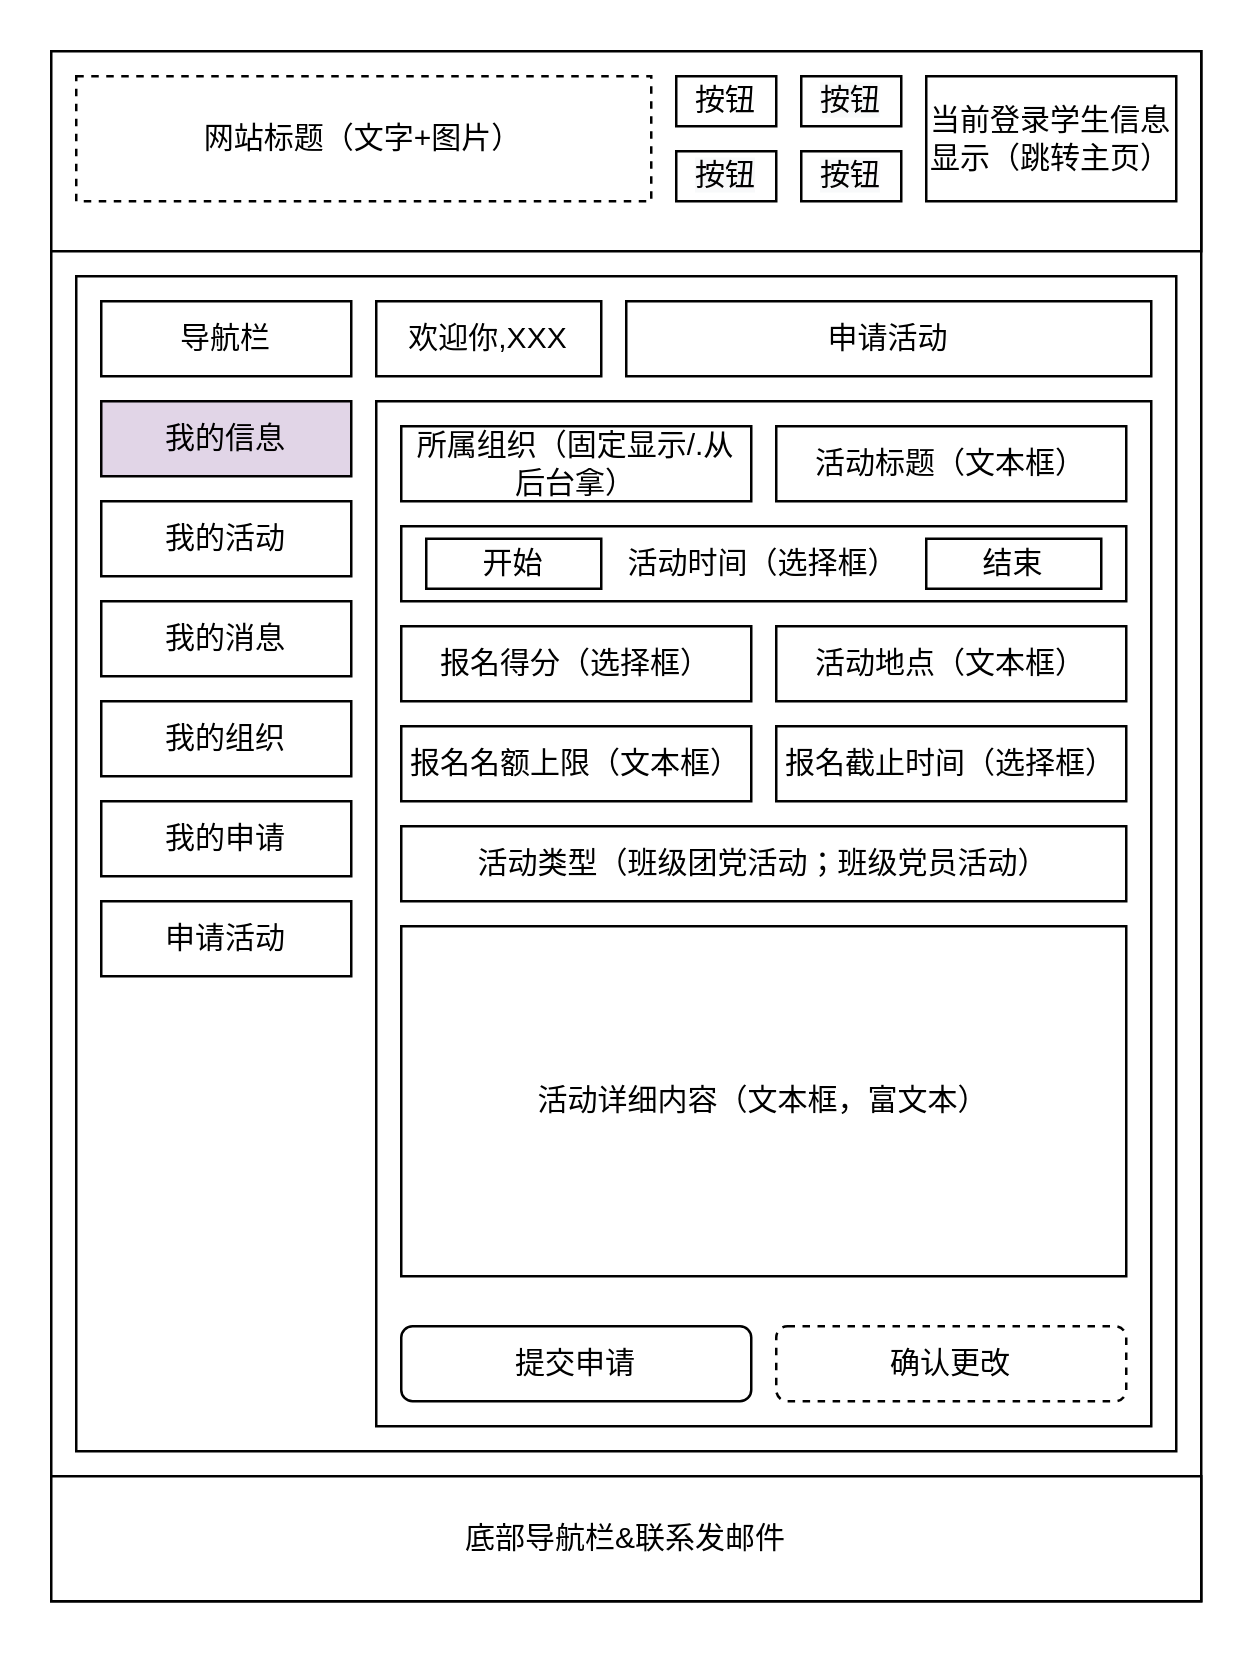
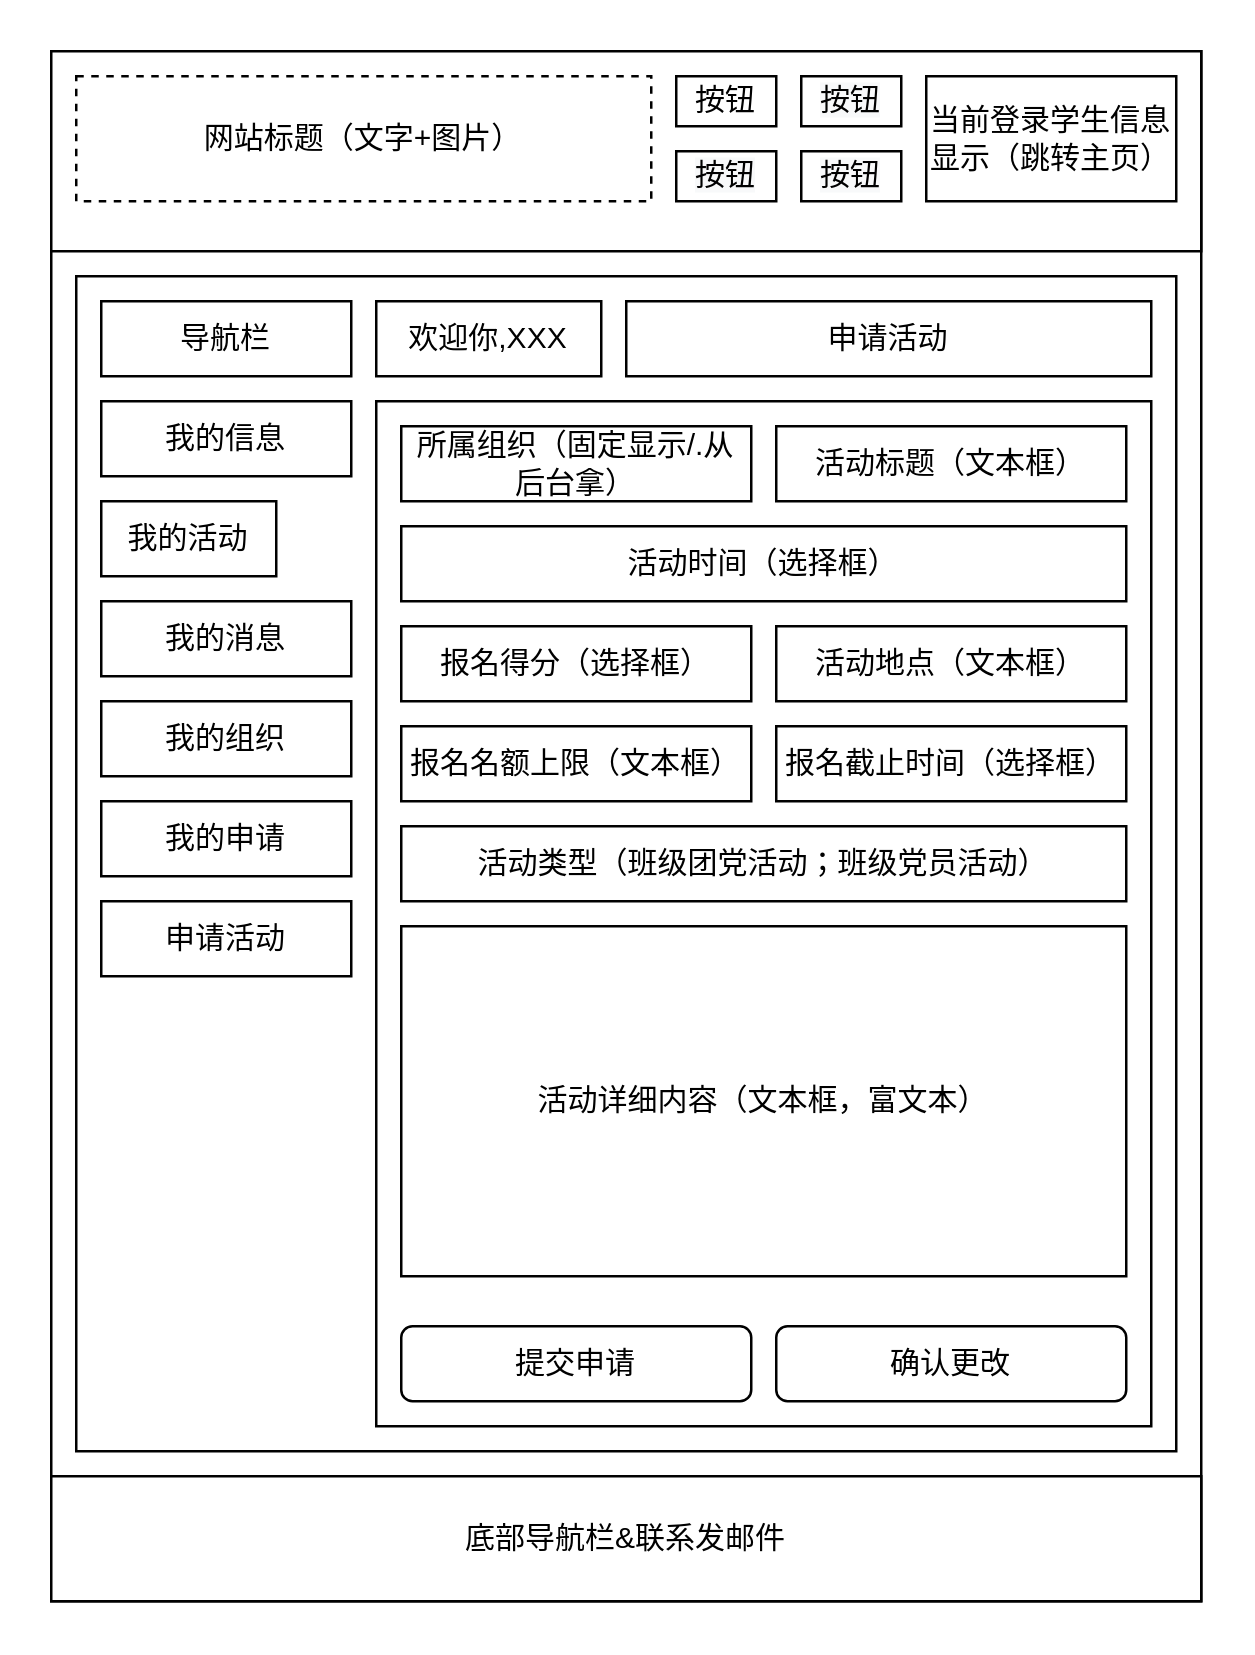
  <mxCell id="0" />
  <mxCell id="1" parent="0" />
  <mxCell id="2" value="" style="rounded=0;whiteSpace=wrap;html=1;" parent="1" vertex="1"><mxGeometry x="20" y="20" width="460" height="620" as="geometry" /></mxCell>
  <mxCell id="3" value="底部导航栏&amp;amp;联系发邮件" style="rounded=0;whiteSpace=wrap;html=1;" parent="1" vertex="1"><mxGeometry x="20" y="590" width="460" height="50" as="geometry" /></mxCell>
  <mxCell id="4" value="" style="rounded=0;whiteSpace=wrap;html=1;" parent="1" vertex="1"><mxGeometry x="20" y="20" width="460" height="80" as="geometry" /></mxCell>
  <mxCell id="5" value="网站标题（文字+图片）" style="rounded=0;whiteSpace=wrap;html=1;dashed=1;" parent="1" vertex="1"><mxGeometry x="30" y="30" width="230" height="50" as="geometry" /></mxCell>
  <mxCell id="6" value="当前登录学生信息显示（跳转主页）" style="rounded=0;whiteSpace=wrap;html=1;" parent="1" vertex="1"><mxGeometry x="370" y="30" width="100" height="50" as="geometry" /></mxCell>
  <mxCell id="7" value="按钮" style="rounded=0;whiteSpace=wrap;html=1;" parent="1" vertex="1"><mxGeometry x="270" y="30" width="40" height="20" as="geometry" /></mxCell>
  <mxCell id="8" value="&#10;&#10;&lt;span style=&quot;color: rgb(0, 0, 0); font-family: helvetica; font-size: 12px; font-style: normal; font-weight: 400; letter-spacing: normal; text-align: center; text-indent: 0px; text-transform: none; word-spacing: 0px; background-color: rgb(248, 249, 250); display: inline; float: none;&quot;&gt;按钮&lt;/span&gt;&#10;&#10;" style="rounded=0;whiteSpace=wrap;html=1;" parent="1" vertex="1"><mxGeometry x="320" y="30" width="40" height="20" as="geometry" /></mxCell>
  <mxCell id="9" value="&#10;&#10;&lt;span style=&quot;color: rgb(0, 0, 0); font-family: helvetica; font-size: 12px; font-style: normal; font-weight: 400; letter-spacing: normal; text-align: center; text-indent: 0px; text-transform: none; word-spacing: 0px; background-color: rgb(248, 249, 250); display: inline; float: none;&quot;&gt;按钮&lt;/span&gt;&#10;&#10;" style="rounded=0;whiteSpace=wrap;html=1;" parent="1" vertex="1"><mxGeometry x="270" y="60" width="40" height="20" as="geometry" /></mxCell>
  <mxCell id="10" value="&#10;&#10;&lt;span style=&quot;color: rgb(0, 0, 0); font-family: helvetica; font-size: 12px; font-style: normal; font-weight: 400; letter-spacing: normal; text-align: center; text-indent: 0px; text-transform: none; word-spacing: 0px; background-color: rgb(248, 249, 250); display: inline; float: none;&quot;&gt;按钮&lt;/span&gt;&#10;&#10;" style="rounded=0;whiteSpace=wrap;html=1;" parent="1" vertex="1"><mxGeometry x="320" y="60" width="40" height="20" as="geometry" /></mxCell>
  <mxCell id="11" value="" style="rounded=0;whiteSpace=wrap;html=1;" parent="1" vertex="1"><mxGeometry x="30" y="110" width="440" height="470" as="geometry" /></mxCell>
- <mxCell id="12" value="我的信息" style="rounded=0;whiteSpace=wrap;html=1;fillColor=#e1d5e7;" parent="1" vertex="1"><mxGeometry x="40" y="160" width="100" height="30" as="geometry" /></mxCell>
- <mxCell id="13" value="我的活动" style="rounded=0;whiteSpace=wrap;html=1;" parent="1" vertex="1"><mxGeometry x="40" y="200" width="100" height="30" as="geometry" /></mxCell>
+ <mxCell id="12" value="我的信息" style="rounded=0;whiteSpace=wrap;html=1;" parent="1" vertex="1"><mxGeometry x="40" y="160" width="100" height="30" as="geometry" /></mxCell>
+ <mxCell id="13" value="我的活动" style="rounded=0;whiteSpace=wrap;html=1;" parent="1" vertex="1"><mxGeometry x="40" y="200" width="70" height="30" as="geometry" /></mxCell>
  <mxCell id="14" value="我的消息" style="rounded=0;whiteSpace=wrap;html=1;" parent="1" vertex="1"><mxGeometry x="40" y="240" width="100" height="30" as="geometry" /></mxCell>
  <mxCell id="15" value="我的组织" style="rounded=0;whiteSpace=wrap;html=1;" parent="1" vertex="1"><mxGeometry x="40" y="280" width="100" height="30" as="geometry" /></mxCell>
  <mxCell id="16" value="" style="rounded=0;whiteSpace=wrap;html=1;" parent="1" vertex="1"><mxGeometry x="150" y="160" width="310" height="410" as="geometry" /></mxCell>
  <mxCell id="17" value="导航栏" style="rounded=0;whiteSpace=wrap;html=1;" parent="1" vertex="1"><mxGeometry x="40" y="120" width="100" height="30" as="geometry" /></mxCell>
  <mxCell id="18" value="我的申请" style="rounded=0;whiteSpace=wrap;html=1;" parent="1" vertex="1"><mxGeometry x="40" y="320" width="100" height="30" as="geometry" /></mxCell>
  <mxCell id="19" value="申请活动" style="rounded=0;whiteSpace=wrap;html=1;" parent="1" vertex="1"><mxGeometry x="40" y="360" width="100" height="30" as="geometry" /></mxCell>
  <mxCell id="20" value="所属组织（固定显示/.从后台拿）" style="rounded=0;whiteSpace=wrap;html=1;" parent="1" vertex="1"><mxGeometry x="160" y="170" width="140" height="30" as="geometry" /></mxCell>
  <mxCell id="21" value="活动标题（文本框）" style="rounded=0;whiteSpace=wrap;html=1;" parent="1" vertex="1"><mxGeometry x="310" y="170" width="140" height="30" as="geometry" /></mxCell>
  <mxCell id="22" value="活动时间（选择框）" style="rounded=0;whiteSpace=wrap;html=1;" parent="1" vertex="1"><mxGeometry x="160" y="210" width="290" height="30" as="geometry" /></mxCell>
  <mxCell id="23" value="活动地点（文本框）" style="rounded=0;whiteSpace=wrap;html=1;" parent="1" vertex="1"><mxGeometry x="310" y="250" width="140" height="30" as="geometry" /></mxCell>
  <mxCell id="24" value="报名得分（选择框）" style="rounded=0;whiteSpace=wrap;html=1;" parent="1" vertex="1"><mxGeometry x="160" y="250" width="140" height="30" as="geometry" /></mxCell>
  <mxCell id="25" value="活动详细内容（文本框，富文本）" style="rounded=0;whiteSpace=wrap;html=1;" parent="1" vertex="1"><mxGeometry x="160" y="370" width="290" height="140" as="geometry" /></mxCell>
  <mxCell id="26" value="报名名额上限（文本框）" style="rounded=0;whiteSpace=wrap;html=1;" parent="1" vertex="1"><mxGeometry x="160" y="290" width="140" height="30" as="geometry" /></mxCell>
  <mxCell id="27" value="报名截止时间（选择框）" style="rounded=0;whiteSpace=wrap;html=1;" parent="1" vertex="1"><mxGeometry x="310" y="290" width="140" height="30" as="geometry" /></mxCell>
  <mxCell id="28" value="活动类型（班级团党活动；班级党员活动）" style="rounded=0;whiteSpace=wrap;html=1;" parent="1" vertex="1"><mxGeometry x="160" y="330" width="290" height="30" as="geometry" /></mxCell>
  <mxCell id="29" value="提交申请" style="rounded=1;whiteSpace=wrap;html=1;" parent="1" vertex="1"><mxGeometry x="160" y="530" width="140" height="30" as="geometry" /></mxCell>
  <mxCell id="30" value="申请活动" style="rounded=0;whiteSpace=wrap;html=1;" parent="1" vertex="1"><mxGeometry x="250" y="120" width="210" height="30" as="geometry" /></mxCell>
  <mxCell id="31" value="欢迎你,XXX" style="rounded=0;whiteSpace=wrap;html=1;" parent="1" vertex="1"><mxGeometry x="150" y="120" width="90" height="30" as="geometry" /></mxCell>
- <mxCell id="32" value="开始" style="rounded=0;whiteSpace=wrap;html=1;" parent="1" vertex="1"><mxGeometry x="170" y="215" width="70" height="20" as="geometry" /></mxCell>
- <mxCell id="33" value="结束" style="rounded=0;whiteSpace=wrap;html=1;" parent="1" vertex="1"><mxGeometry x="370" y="215" width="70" height="20" as="geometry" /></mxCell>
- <mxCell id="34" value="确认更改" style="rounded=1;whiteSpace=wrap;html=1;dashed=1;" vertex="1" parent="1"><mxGeometry x="310" y="530" width="140" height="30" as="geometry" /></mxCell>
+ <mxCell id="34" value="确认更改" style="rounded=1;whiteSpace=wrap;html=1;" vertex="1" parent="1"><mxGeometry x="310" y="530" width="140" height="30" as="geometry" /></mxCell>
